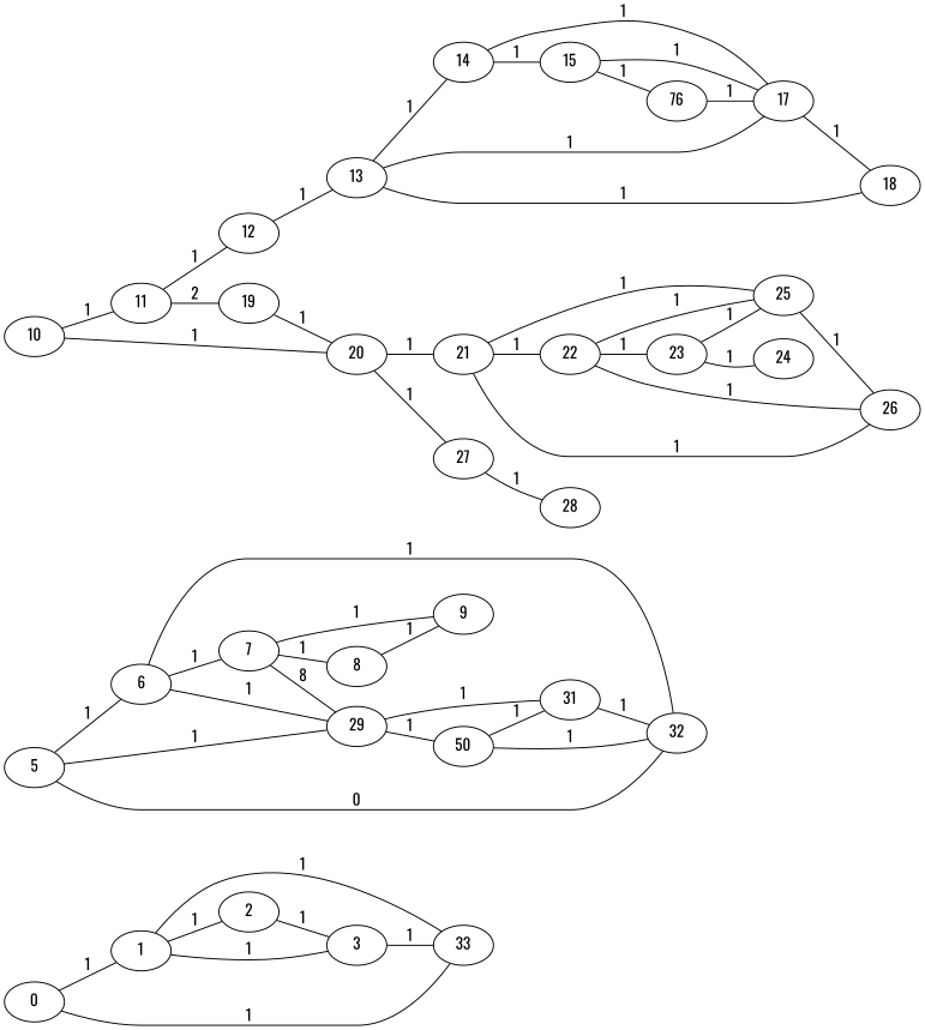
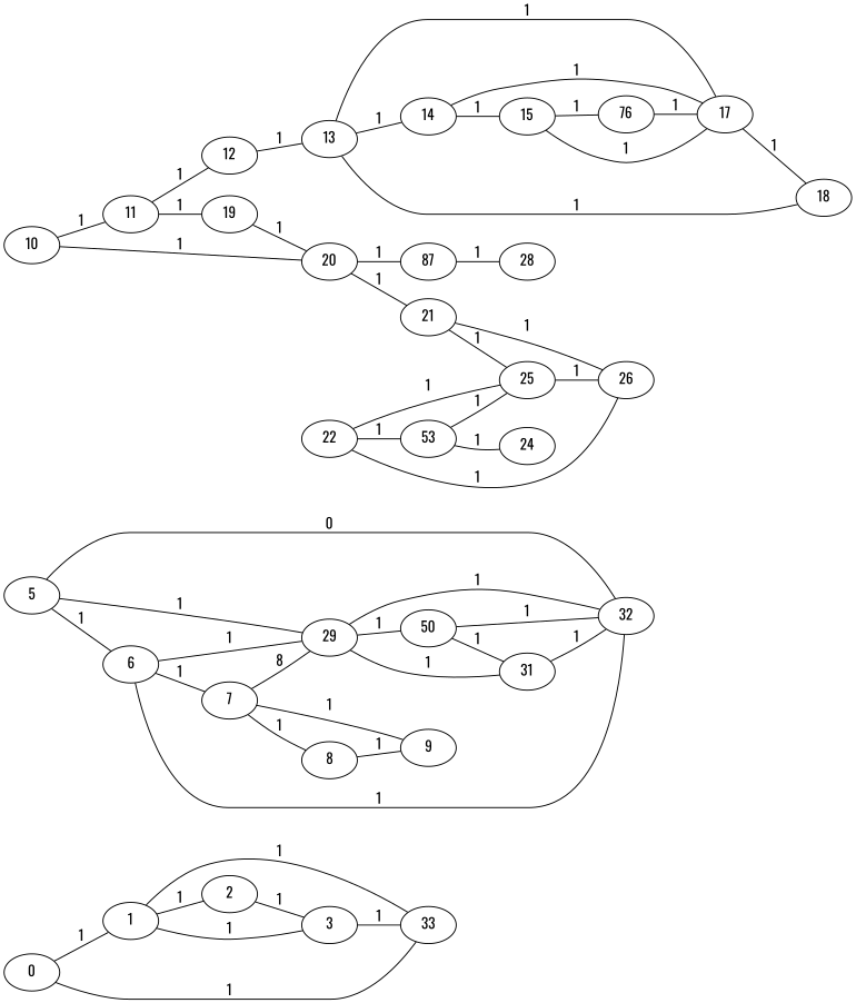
  graph {
    fontname=Oswald
    rankdir=LR
    node [fontname=Oswald]
    edge [fontname=Oswald weight=1]
    n1 [label=0 node_id=0]
    n2 [label=1 node_id=1]
    n3 [label=33 node_id=33]
    n4 [label=2 node_id=2]
    n5 [label=3 node_id=3]
    n6 [label=5 node_id=5]
    n7 [label=6 node_id=6]
    n8 [label=29 node_id=29]
    n9 [label=32 node_id=32]
    n10 [label=7 node_id=7]
    n11 [label=50 node_id=30]
    n12 [label=31 node_id=31]
    n13 [label=8 node_id=8]
    n14 [label=9 node_id=9]
    n15 [label=10 node_id=10]
    n16 [label=11 node_id=11]
    n17 [label=20 node_id=20]
    n18 [label=12 node_id=12]
    n19 [label=19 node_id=19]
    n20 [label=21 node_id=21]
-   n21 [label=27 node_id=27]
+   n21 [label=87 node_id=27]
    n22 [label=13 node_id=13]
    n23 [label=14 node_id=14]
    n24 [label=17 node_id=17]
    n25 [label=18 node_id=18]
    n26 [label=15 node_id=15]
    n27 [label=76 node_id=16]
    n28 [label=22 node_id=22]
    n29 [label=25 node_id=25]
    n30 [label=26 node_id=26]
    n31 [label=28 node_id=28]
-   n32 [label=23 node_id=23]
+   n32 [label=53 node_id=23]
    n33 [label=24 node_id=24]
    n1 -- n2 [label=1]
    n1 -- n3 [label=1]
    n2 -- n3 [label=1]
    n2 -- n4 [label=1]
    n2 -- n5 [label=1]
    n4 -- n5 [label=1]
    n5 -- n3 [label=1]
    n6 -- n7 [label=1]
    n6 -- n8 [label=1]
    n6 -- n9 [label=0]
    n7 -- n8 [label=1]
    n7 -- n9 [label=1]
    n7 -- n10 [label=1]
+   n8 -- n9 [label=1]
    n8 -- n11 [label=1]
    n8 -- n12 [label=1]
    n10 -- n8 [label=8]
    n10 -- n13 [label=1]
    n10 -- n14 [label=1]
    n11 -- n9 [label=1]
    n11 -- n12 [label=1]
    n12 -- n9 [label=1]
    n13 -- n14 [label=1]
    n15 -- n16 [label=1]
    n15 -- n17 [label=1]
    n16 -- n18 [label=1]
-   n16 -- n19 [label=2]
+   n16 -- n19 [label=1]
    n17 -- n20 [label=1]
    n17 -- n21 [label=1]
    n18 -- n22 [label=1]
    n19 -- n17 [label=1]
-   n20 -- n28 [label=1]
    n20 -- n29 [label=1]
    n20 -- n30 [label=1]
    n21 -- n31 [label=1]
    n22 -- n23 [label=1]
    n22 -- n24 [label=1]
    n22 -- n25 [label=1]
    n23 -- n24 [label=1]
    n23 -- n26 [label=1]
    n24 -- n25 [label=1]
    n26 -- n24 [label=1]
    n26 -- n27 [label=1]
    n27 -- n24 [label=1]
    n28 -- n29 [label=1]
    n28 -- n30 [label=1]
    n28 -- n32 [label=1]
    n29 -- n30 [label=1]
    n32 -- n29 [label=1]
    n32 -- n33 [label=1]
  }
